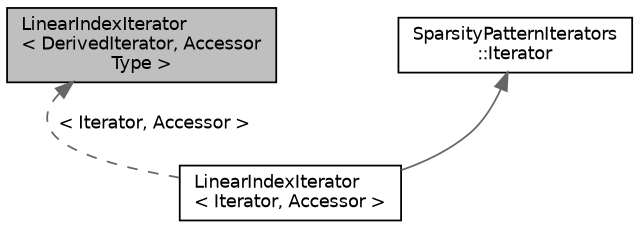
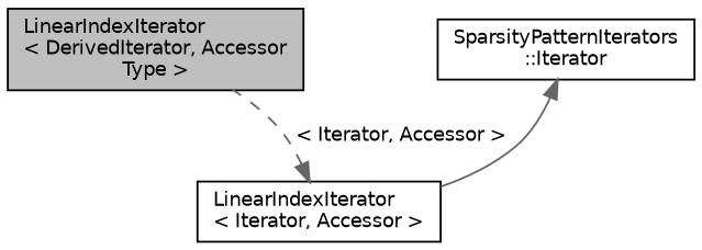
  digraph {
    node [color=black fillcolor=white fontname=Helvetica fontsize=10 shape=record style=filled]
    edge [color=gray40 dir=back fontname=Helvetica fontsize=10 labelfontname=Helvetica labelfontsize=10]
    n1 [fillcolor=grey75 fontcolor=black height=0.2 label="LinearIndexIterator\l\< DerivedIterator, Accessor\lType \>" width=0.4]
    n2 [height=0.2 label="LinearIndexIterator\l\< Iterator, Accessor \>" width=0.4]
    n3 [height=0.2 label="SparsityPatternIterators\l::Iterator" width=0.4]
-   n1 -> n2 [label=" \< Iterator, Accessor \>" style=dashed]
+   n2 -> n1 [label=" \< Iterator, Accessor \>" style=dashed]
    n3 -> n2 [style=solid]
  }
